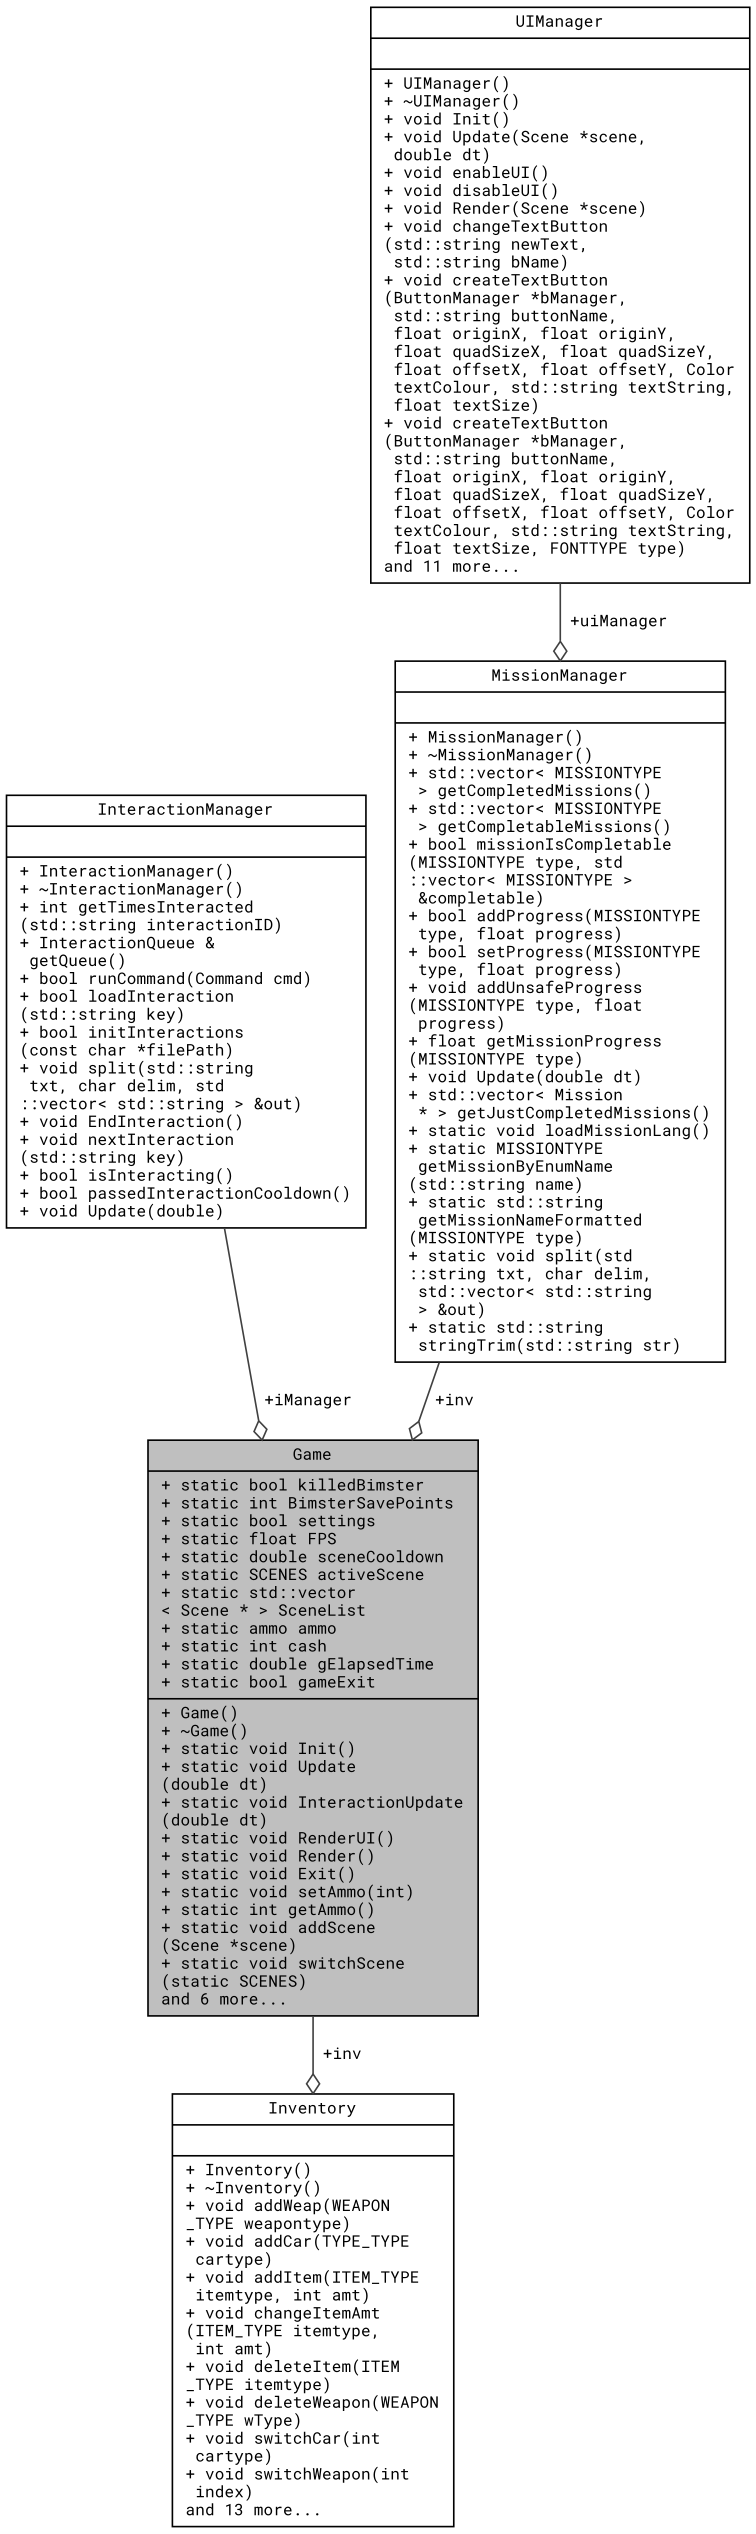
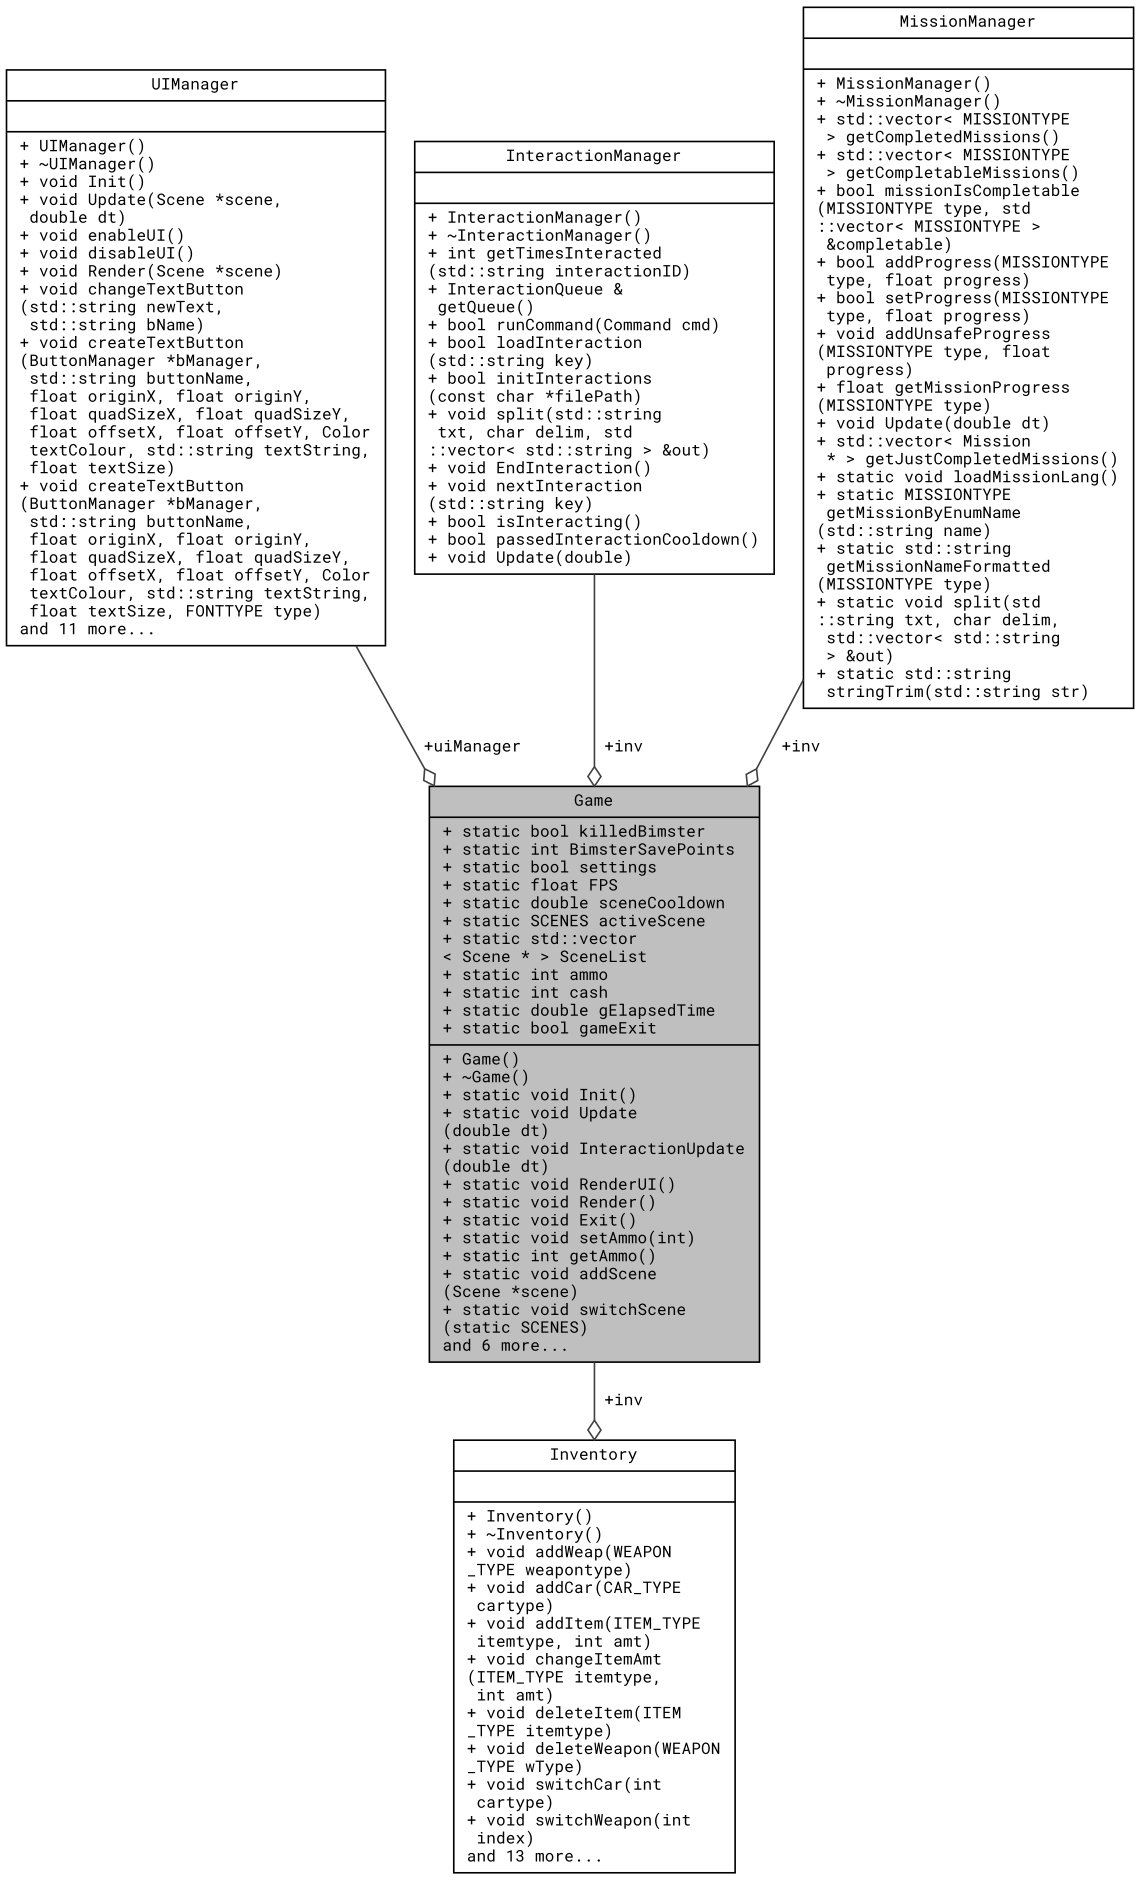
  digraph {
    fontname="Roboto Mono"
    node [color=black fillcolor=white fontname="Roboto Mono" fontsize=10 shape=record style=filled]
    edge [arrowhead=odiamond color=grey25 fontname="Roboto Mono" fontsize=10 labelfontname=Helvetica labelfontsize=10 style=solid]
-   n1 [fillcolor=grey75 fontcolor=black height=0.2 label="{Game\n|+ static bool killedBimster\l+ static int BimsterSavePoints\l+ static bool settings\l+ static float FPS\l+ static double sceneCooldown\l+ static SCENES activeScene\l+ static std::vector\l\< Scene * \> SceneList\l+ static ammo ammo\l+ static int cash\l+ static double gElapsedTime\l+ static bool gameExit\l|+  Game()\l+  ~Game()\l+ static void Init()\l+ static void Update\l(double dt)\l+ static void InteractionUpdate\l(double dt)\l+ static void RenderUI()\l+ static void Render()\l+ static void Exit()\l+ static void setAmmo(int)\l+ static int getAmmo()\l+ static void addScene\l(Scene *scene)\l+ static void switchScene\l(static SCENES)\land 6 more...\l}" width=0.4]
-   n2 [height=0.2 label="{Inventory\n||+  Inventory()\l+  ~Inventory()\l+ void addWeap(WEAPON\l_TYPE weapontype)\l+ void addCar(TYPE_TYPE\l cartype)\l+ void addItem(ITEM_TYPE\l itemtype, int amt)\l+ void changeItemAmt\l(ITEM_TYPE itemtype,\l int amt)\l+ void deleteItem(ITEM\l_TYPE itemtype)\l+ void deleteWeapon(WEAPON\l_TYPE wType)\l+ void switchCar(int\l cartype)\l+ void switchWeapon(int\l index)\land 13 more...\l}" width=0.4]
+   n1 [fillcolor=grey75 fontcolor=black height=0.2 label="{Game\n|+ static bool killedBimster\l+ static int BimsterSavePoints\l+ static bool settings\l+ static float FPS\l+ static double sceneCooldown\l+ static SCENES activeScene\l+ static std::vector\l\< Scene * \> SceneList\l+ static int ammo\l+ static int cash\l+ static double gElapsedTime\l+ static bool gameExit\l|+  Game()\l+  ~Game()\l+ static void Init()\l+ static void Update\l(double dt)\l+ static void InteractionUpdate\l(double dt)\l+ static void RenderUI()\l+ static void Render()\l+ static void Exit()\l+ static void setAmmo(int)\l+ static int getAmmo()\l+ static void addScene\l(Scene *scene)\l+ static void switchScene\l(static SCENES)\land 6 more...\l}" width=0.4]
+   n2 [height=0.2 label="{Inventory\n||+  Inventory()\l+  ~Inventory()\l+ void addWeap(WEAPON\l_TYPE weapontype)\l+ void addCar(CAR_TYPE\l cartype)\l+ void addItem(ITEM_TYPE\l itemtype, int amt)\l+ void changeItemAmt\l(ITEM_TYPE itemtype,\l int amt)\l+ void deleteItem(ITEM\l_TYPE itemtype)\l+ void deleteWeapon(WEAPON\l_TYPE wType)\l+ void switchCar(int\l cartype)\l+ void switchWeapon(int\l index)\land 13 more...\l}" width=0.4]
    n3 [height=0.2 label="{UIManager\n||+  UIManager()\l+  ~UIManager()\l+ void Init()\l+ void Update(Scene *scene,\l double dt)\l+ void enableUI()\l+ void disableUI()\l+ void Render(Scene *scene)\l+ void changeTextButton\l(std::string newText,\l std::string bName)\l+ void createTextButton\l(ButtonManager *bManager,\l std::string buttonName,\l float originX, float originY,\l float quadSizeX, float quadSizeY,\l float offsetX, float offsetY, Color\l textColour, std::string textString,\l float textSize)\l+ void createTextButton\l(ButtonManager *bManager,\l std::string buttonName,\l float originX, float originY,\l float quadSizeX, float quadSizeY,\l float offsetX, float offsetY, Color\l textColour, std::string textString,\l float textSize, FONTTYPE type)\land 11 more...\l}" width=0.4]
    n4 [height=0.2 label="{InteractionManager\n||+  InteractionManager()\l+  ~InteractionManager()\l+ int getTimesInteracted\l(std::string interactionID)\l+ InteractionQueue &\l getQueue()\l+ bool runCommand(Command cmd)\l+ bool loadInteraction\l(std::string key)\l+ bool initInteractions\l(const char *filePath)\l+ void split(std::string\l txt, char delim, std\l::vector\< std::string \> &out)\l+ void EndInteraction()\l+ void nextInteraction\l(std::string key)\l+ bool isInteracting()\l+ bool passedInteractionCooldown()\l+ void Update(double)\l}" width=0.4]
    n5 [height=0.2 label="{MissionManager\n||+  MissionManager()\l+  ~MissionManager()\l+ std::vector\< MISSIONTYPE\l \> getCompletedMissions()\l+ std::vector\< MISSIONTYPE\l \> getCompletableMissions()\l+ bool missionIsCompletable\l(MISSIONTYPE type, std\l::vector\< MISSIONTYPE \>\l &completable)\l+ bool addProgress(MISSIONTYPE\l type, float progress)\l+ bool setProgress(MISSIONTYPE\l type, float progress)\l+ void addUnsafeProgress\l(MISSIONTYPE type, float\l progress)\l+ float getMissionProgress\l(MISSIONTYPE type)\l+ void Update(double dt)\l+ std::vector\< Mission\l * \> getJustCompletedMissions()\l+ static void loadMissionLang()\l+ static MISSIONTYPE\l getMissionByEnumName\l(std::string name)\l+ static std::string\l getMissionNameFormatted\l(MISSIONTYPE type)\l+ static void split(std\l::string txt, char delim,\l std::vector\< std::string\l \> &out)\l+ static std::string\l stringTrim(std::string str)\l}" width=0.4]
    n1 -> n2 [label=" +inv"]
-   n3 -> n5 [label=" +uiManager"]
-   n4 -> n1 [label=" +iManager"]
+   n3 -> n1 [label=" +uiManager"]
+   n4 -> n1 [label=" +inv"]
    n5 -> n1 [label=" +inv"]
  }
